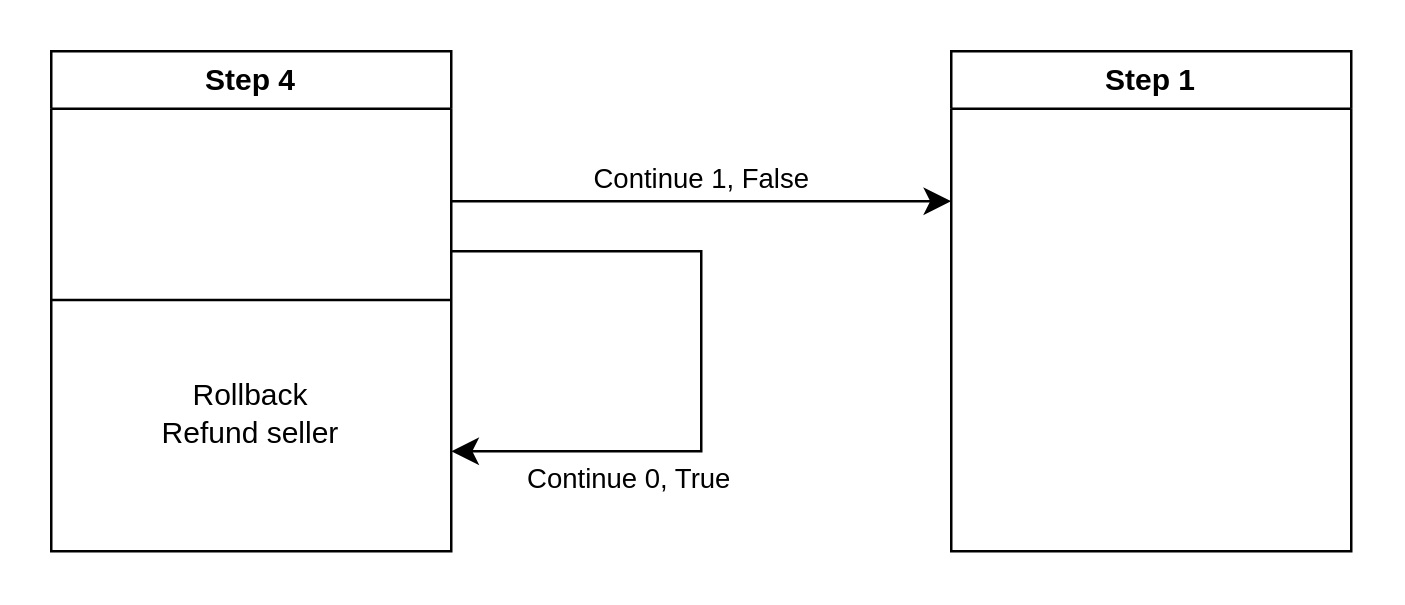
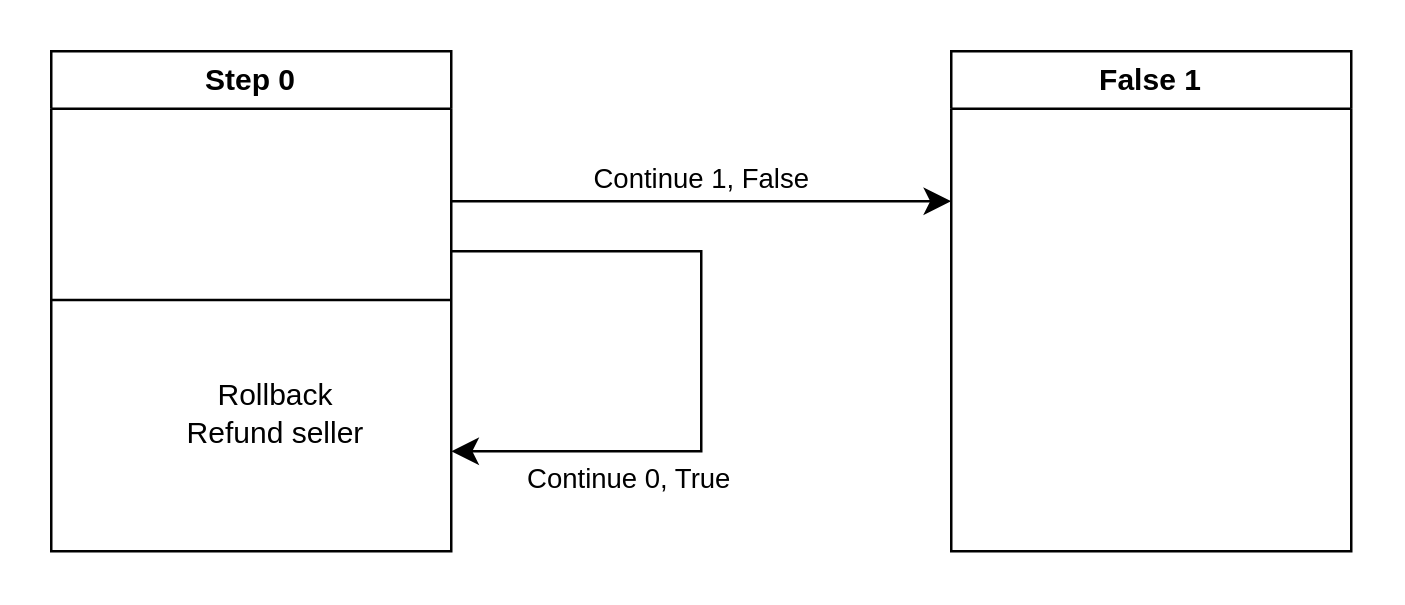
  <mxCell id="0" />
  <mxCell id="1" parent="0" />
- <mxCell id="2" value="&lt;div&gt;Step 4&lt;/div&gt;" style="swimlane;whiteSpace=wrap;html=1;" vertex="1" parent="1"><mxGeometry x="20" y="20" width="160" height="200" as="geometry" /></mxCell>
+ <mxCell id="2" value="&lt;div&gt;Step 0&lt;/div&gt;" style="swimlane;whiteSpace=wrap;html=1;" vertex="1" parent="1"><mxGeometry x="20" y="20" width="160" height="200" as="geometry" /></mxCell>
  <mxCell id="3" value="" style="endArrow=none;html=1;rounded=0;" edge="1" parent="2"><mxGeometry width="50" height="50" relative="1" as="geometry"><mxPoint y="99.5" as="sourcePoint" /><mxPoint x="160" y="99.5" as="targetPoint" /></mxGeometry></mxCell>
- <mxCell id="4" value="Rollback&lt;br&gt;Refund seller" style="text;html=1;strokeColor=none;fillColor=none;align=center;verticalAlign=middle;whiteSpace=wrap;rounded=0;" vertex="1" parent="2"><mxGeometry x="25" y="130" width="110" height="30" as="geometry" /></mxCell>
- <mxCell id="5" value="Step 1" style="swimlane;whiteSpace=wrap;html=1;" vertex="1" parent="1"><mxGeometry x="380" y="20" width="160" height="200" as="geometry" /></mxCell>
+ <mxCell id="4" value="Rollback&lt;br&gt;Refund seller" style="text;html=1;strokeColor=none;fillColor=none;align=center;verticalAlign=middle;whiteSpace=wrap;rounded=0;" vertex="1" parent="2"><mxGeometry x="35" y="130" width="110" height="30" as="geometry" /></mxCell>
+ <mxCell id="5" value="False 1" style="swimlane;whiteSpace=wrap;html=1;" vertex="1" parent="1"><mxGeometry x="380" y="20" width="160" height="200" as="geometry" /></mxCell>
  <mxCell id="6" value="" style="edgeStyle=segmentEdgeStyle;endArrow=classic;html=1;curved=0;rounded=0;endSize=8;startSize=8;" edge="1" parent="1"><mxGeometry width="50" height="50" relative="1" as="geometry"><mxPoint x="180" y="80" as="sourcePoint" /><mxPoint x="380" y="80" as="targetPoint" /></mxGeometry></mxCell>
  <mxCell id="7" value="Continue 1, False" style="edgeLabel;html=1;align=center;verticalAlign=middle;resizable=0;points=[];" vertex="1" connectable="0" parent="6"><mxGeometry x="-0.01" y="-1" relative="1" as="geometry"><mxPoint y="-11" as="offset" /></mxGeometry></mxCell>
  <mxCell id="8" value="" style="edgeStyle=segmentEdgeStyle;endArrow=classic;html=1;curved=0;rounded=0;endSize=8;startSize=8;" edge="1" parent="1"><mxGeometry width="50" height="50" relative="1" as="geometry"><mxPoint x="180" y="100" as="sourcePoint" /><mxPoint x="180" y="180" as="targetPoint" /><Array as="points"><mxPoint x="280" y="100" /><mxPoint x="280" y="180" /></Array></mxGeometry></mxCell>
  <mxCell id="9" value="Continue 0, True" style="edgeLabel;html=1;align=center;verticalAlign=middle;resizable=0;points=[];" vertex="1" connectable="0" parent="8"><mxGeometry x="0.436" y="-3" relative="1" as="geometry"><mxPoint x="-9" y="13" as="offset" /></mxGeometry></mxCell>
